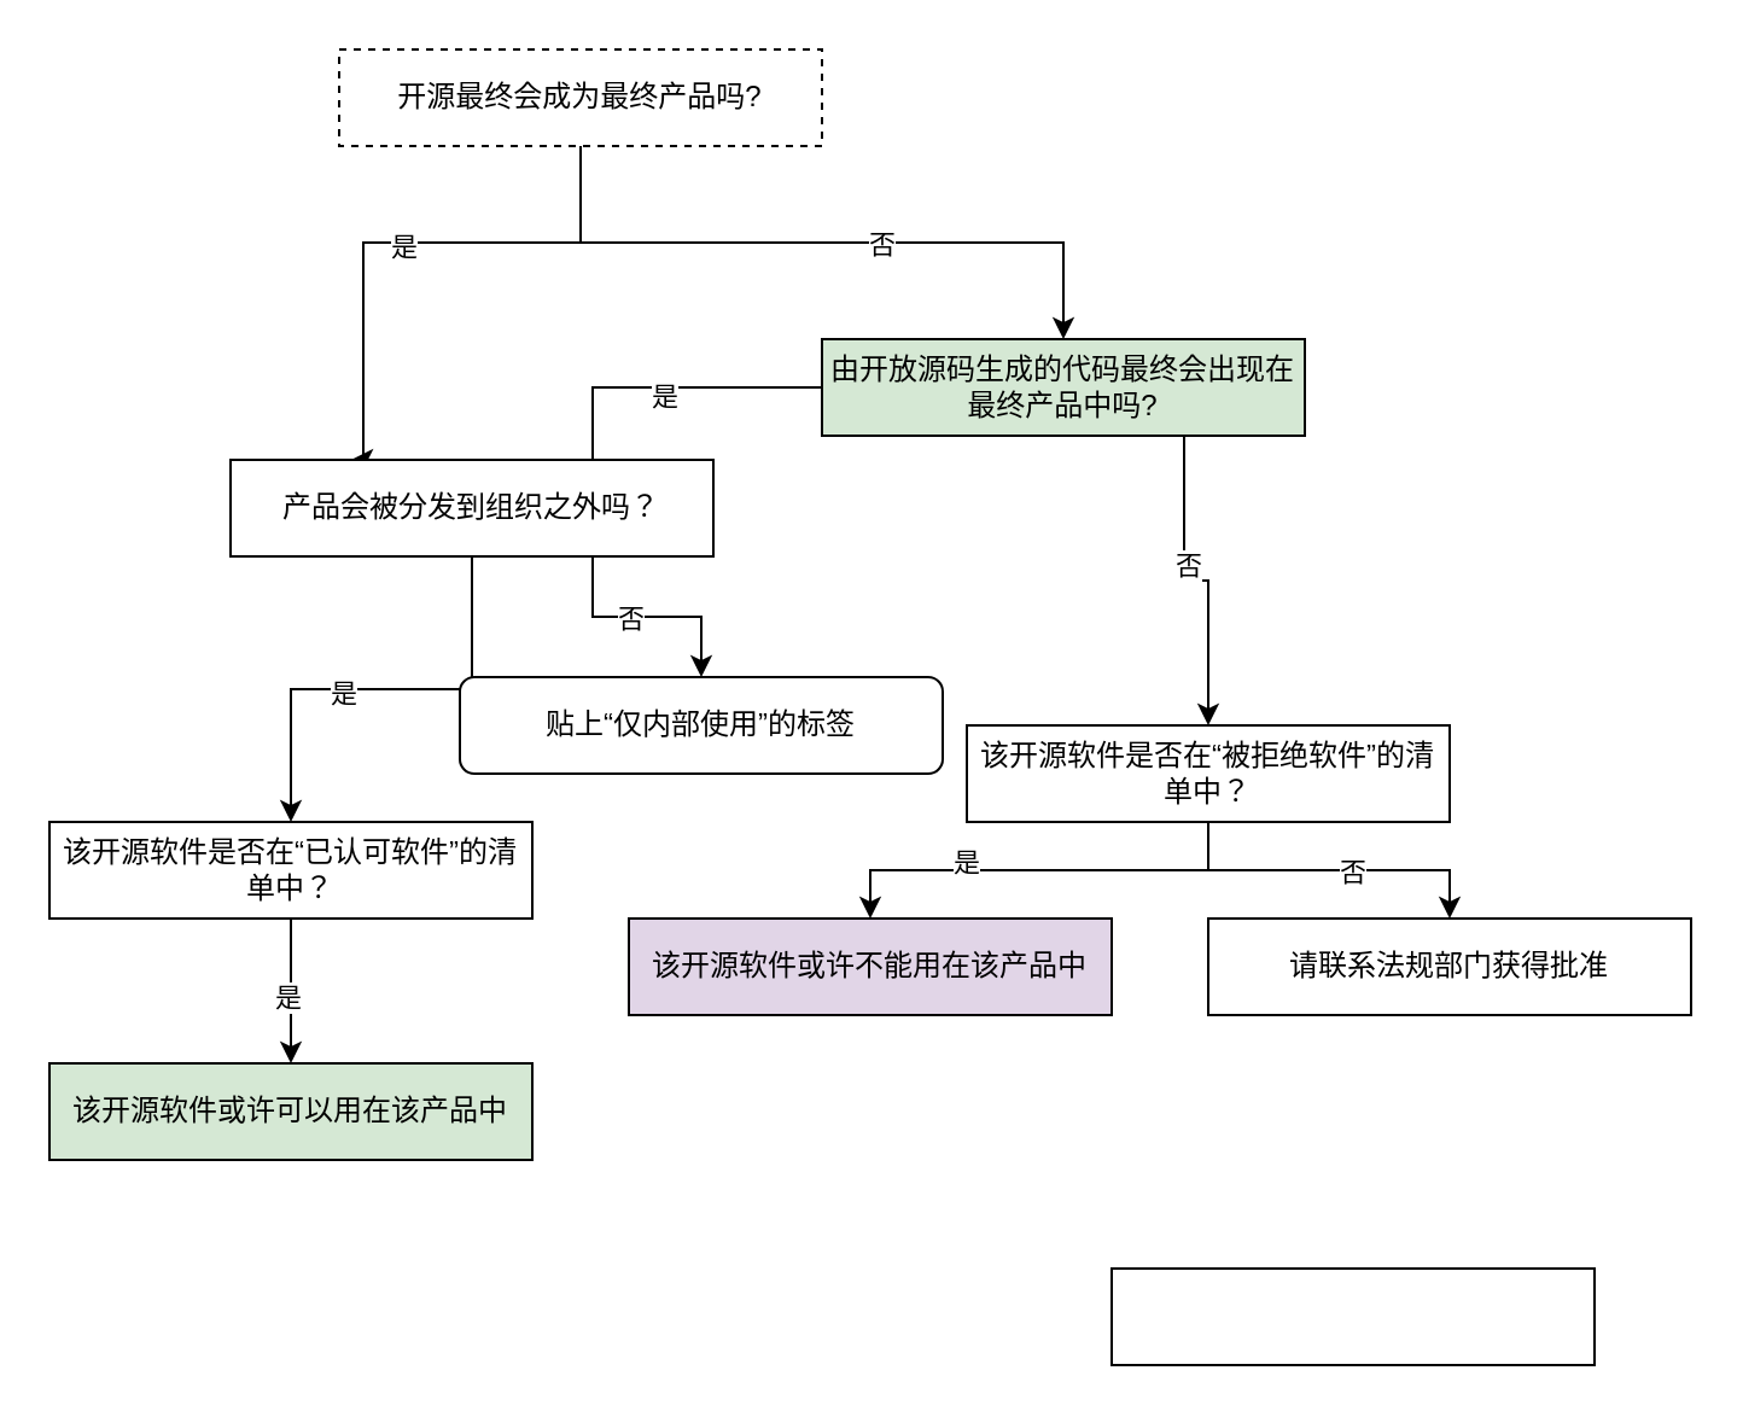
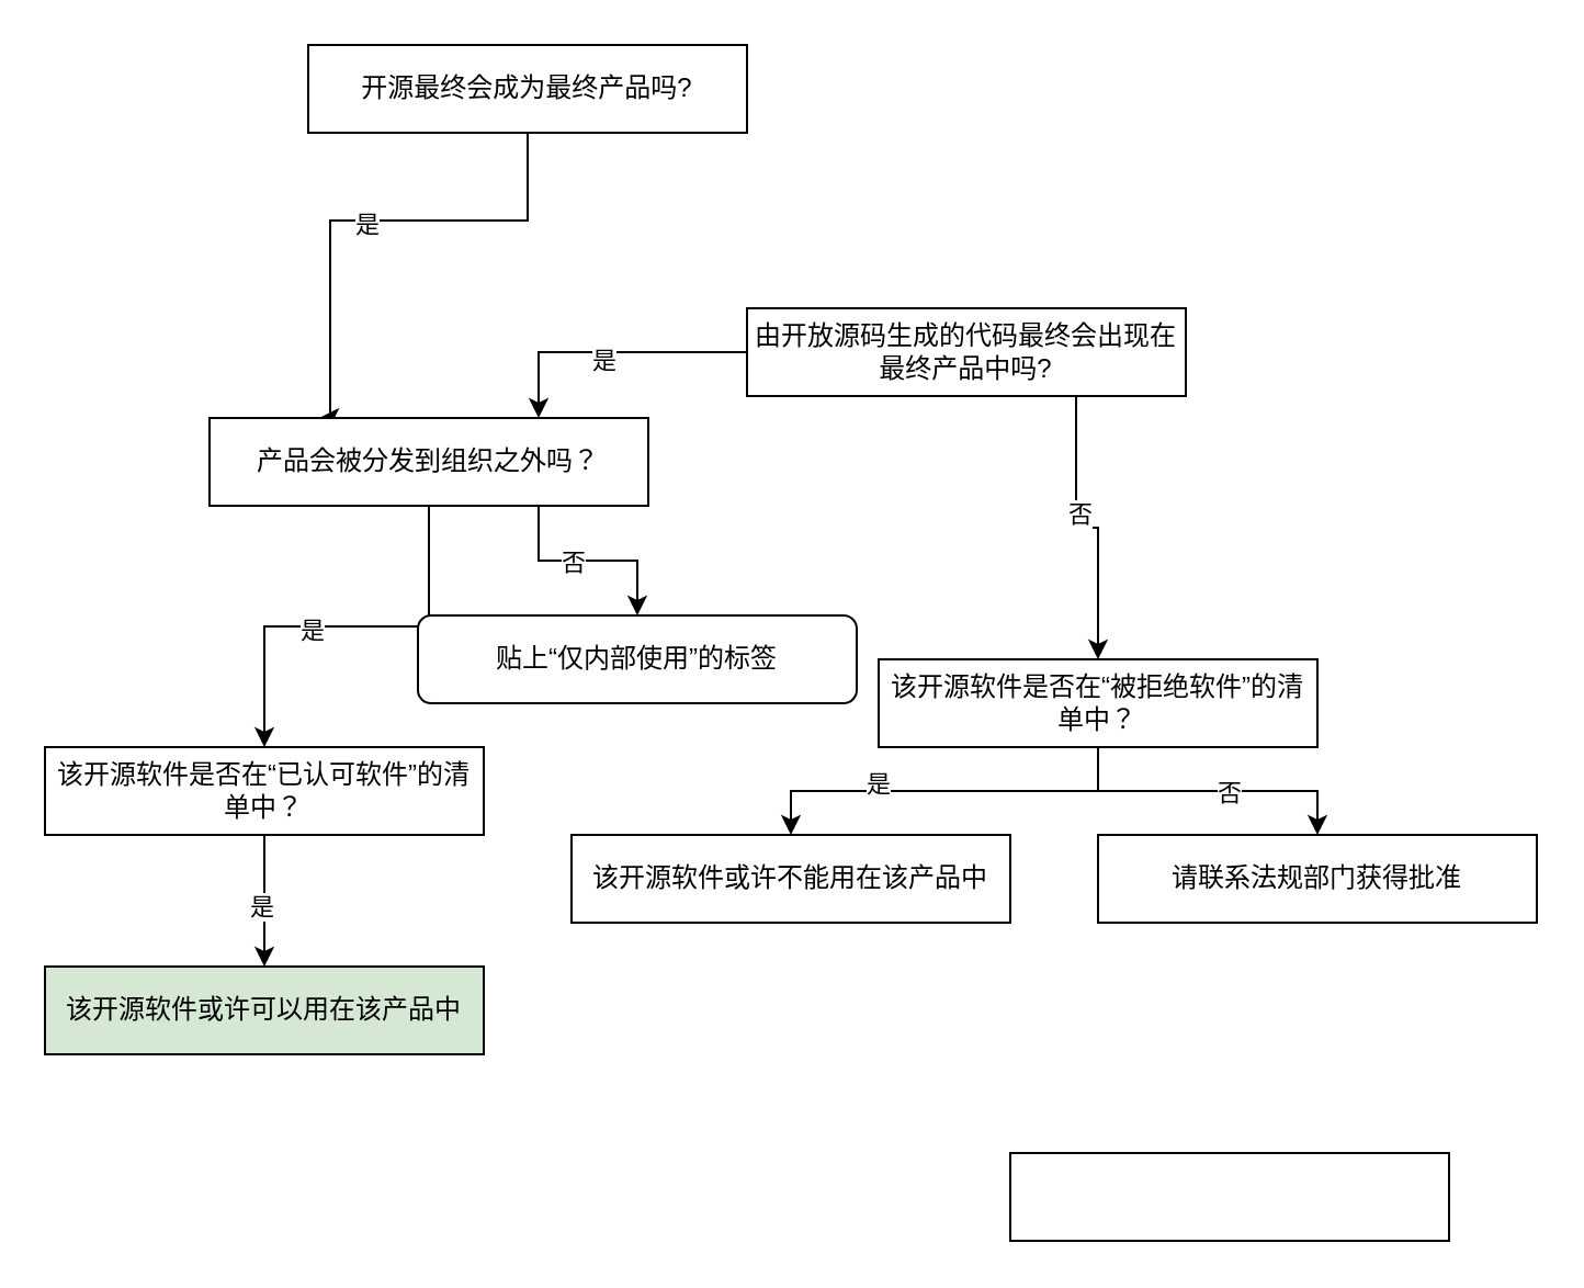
  <mxCell id="0" />
  <mxCell id="1" parent="0" />
  <mxCell id="2" value="" style="edgeStyle=orthogonalEdgeStyle;rounded=0;orthogonalLoop=1;jettySize=auto;html=1;fontSize=15;entryX=0.25;entryY=0;entryDx=0;entryDy=0;" edge="1" parent="1" source="6" target="9"><mxGeometry relative="1" as="geometry"><Array as="points"><mxPoint x="240" y="100" /><mxPoint x="150" y="100" /></Array></mxGeometry></mxCell>
  <mxCell id="3" value="是" style="edgeLabel;html=1;align=center;verticalAlign=middle;resizable=0;points=[];" vertex="1" connectable="0" parent="2"><mxGeometry x="0.01" y="1" relative="1" as="geometry"><mxPoint as="offset" /></mxGeometry></mxCell>
- <mxCell id="4" value="" style="edgeStyle=orthogonalEdgeStyle;rounded=0;orthogonalLoop=1;jettySize=auto;html=1;" edge="1" parent="1" source="6" target="18"><mxGeometry relative="1" as="geometry" /></mxCell>
- <mxCell id="5" value="否" style="edgeLabel;html=1;align=center;verticalAlign=middle;resizable=0;points=[];" vertex="1" connectable="0" parent="4"><mxGeometry x="0.17" relative="1" as="geometry"><mxPoint as="offset" /></mxGeometry></mxCell>
- <mxCell id="6" value="开源最终会成为最终产品吗?" style="rounded=0;whiteSpace=wrap;html=1;dashed=1;" vertex="1" parent="1"><mxGeometry x="140" y="20" width="200" height="40" as="geometry" /></mxCell>
+ <mxCell id="6" value="开源最终会成为最终产品吗?" style="rounded=0;whiteSpace=wrap;html=1;" vertex="1" parent="1"><mxGeometry x="140" y="20" width="200" height="40" as="geometry" /></mxCell>
  <mxCell id="7" value="" style="edgeStyle=orthogonalEdgeStyle;rounded=0;orthogonalLoop=1;jettySize=auto;html=1;" edge="1" parent="1" source="9" target="12"><mxGeometry relative="1" as="geometry" /></mxCell>
  <mxCell id="8" value="是" style="edgeLabel;html=1;align=center;verticalAlign=middle;resizable=0;points=[];" vertex="1" connectable="0" parent="7"><mxGeometry x="0.175" y="1" relative="1" as="geometry"><mxPoint as="offset" /></mxGeometry></mxCell>
  <mxCell id="9" value="产品会被分发到组织之外吗？" style="rounded=0;whiteSpace=wrap;html=1;" vertex="1" parent="1"><mxGeometry x="95" y="190" width="200" height="40" as="geometry" /></mxCell>
  <mxCell id="10" value="" style="edgeStyle=orthogonalEdgeStyle;rounded=0;orthogonalLoop=1;jettySize=auto;html=1;" edge="1" parent="1" source="12" target="13"><mxGeometry relative="1" as="geometry" /></mxCell>
  <mxCell id="11" value="是" style="edgeLabel;html=1;align=center;verticalAlign=middle;resizable=0;points=[];" vertex="1" connectable="0" parent="10"><mxGeometry x="0.05" y="-2" relative="1" as="geometry"><mxPoint as="offset" /></mxGeometry></mxCell>
  <mxCell id="12" value="该开源软件是否在“已认可软件”的清单中？" style="rounded=0;whiteSpace=wrap;html=1;" vertex="1" parent="1"><mxGeometry x="20" y="340" width="200" height="40" as="geometry" /></mxCell>
  <mxCell id="13" value="该开源软件或许可以用在该产品中" style="rounded=0;whiteSpace=wrap;html=1;fillColor=#d5e8d4;" vertex="1" parent="1"><mxGeometry x="20" y="440" width="200" height="40" as="geometry" /></mxCell>
- <mxCell id="14" value="" style="edgeStyle=orthogonalEdgeStyle;rounded=0;orthogonalLoop=1;jettySize=auto;html=1;exitX=0;exitY=0.5;exitDx=0;exitDy=0;entryX=0.75;entryY=0;entryDx=0;entryDy=0;endArrow=none;" edge="1" parent="1" source="18" target="9"><mxGeometry relative="1" as="geometry" /></mxCell>
+ <mxCell id="14" value="" style="edgeStyle=orthogonalEdgeStyle;rounded=0;orthogonalLoop=1;jettySize=auto;html=1;exitX=0;exitY=0.5;exitDx=0;exitDy=0;entryX=0.75;entryY=0;entryDx=0;entryDy=0;" edge="1" parent="1" source="18" target="9"><mxGeometry relative="1" as="geometry" /></mxCell>
  <mxCell id="15" value="是" style="edgeLabel;html=1;align=center;verticalAlign=middle;resizable=0;points=[];" vertex="1" connectable="0" parent="14"><mxGeometry x="0.05" y="3" relative="1" as="geometry"><mxPoint as="offset" /></mxGeometry></mxCell>
  <mxCell id="16" value="" style="edgeStyle=orthogonalEdgeStyle;rounded=0;orthogonalLoop=1;jettySize=auto;html=1;exitX=0.75;exitY=1;exitDx=0;exitDy=0;" edge="1" parent="1" source="18" target="23"><mxGeometry relative="1" as="geometry" /></mxCell>
  <mxCell id="17" value="否" style="edgeLabel;html=1;align=center;verticalAlign=middle;resizable=0;points=[];" vertex="1" connectable="0" parent="16"><mxGeometry x="-0.191" y="1" relative="1" as="geometry"><mxPoint as="offset" /></mxGeometry></mxCell>
- <mxCell id="18" value="由开放源码生成的代码最终会出现在最终产品中吗?" style="rounded=0;whiteSpace=wrap;html=1;fillColor=#d5e8d4;" vertex="1" parent="1"><mxGeometry x="340" y="140" width="200" height="40" as="geometry" /></mxCell>
+ <mxCell id="18" value="由开放源码生成的代码最终会出现在最终产品中吗?" style="rounded=0;whiteSpace=wrap;html=1;" vertex="1" parent="1"><mxGeometry x="340" y="140" width="200" height="40" as="geometry" /></mxCell>
  <mxCell id="19" value="" style="edgeStyle=orthogonalEdgeStyle;rounded=0;orthogonalLoop=1;jettySize=auto;html=1;" edge="1" parent="1" source="23" target="28"><mxGeometry relative="1" as="geometry" /></mxCell>
  <mxCell id="20" value="否" style="edgeLabel;html=1;align=center;verticalAlign=middle;resizable=0;points=[];" vertex="1" connectable="0" parent="19"><mxGeometry x="0.129" relative="1" as="geometry"><mxPoint as="offset" /></mxGeometry></mxCell>
  <mxCell id="21" value="" style="edgeStyle=orthogonalEdgeStyle;rounded=0;orthogonalLoop=1;jettySize=auto;html=1;" edge="1" parent="1" source="23" target="29"><mxGeometry relative="1" as="geometry" /></mxCell>
  <mxCell id="22" value="是" style="edgeLabel;html=1;align=center;verticalAlign=middle;resizable=0;points=[];" vertex="1" connectable="0" parent="21"><mxGeometry x="0.344" y="-4" relative="1" as="geometry"><mxPoint as="offset" /></mxGeometry></mxCell>
  <mxCell id="23" value="该开源软件是否在“被拒绝软件”的清单中？" style="rounded=0;whiteSpace=wrap;html=1;" vertex="1" parent="1"><mxGeometry x="400" y="300" width="200" height="40" as="geometry" /></mxCell>
  <mxCell id="24" value="" style="rounded=0;whiteSpace=wrap;html=1;" vertex="1" parent="1"><mxGeometry x="460" y="525" width="200" height="40" as="geometry" /></mxCell>
  <mxCell id="25" value="" style="edgeStyle=orthogonalEdgeStyle;rounded=0;orthogonalLoop=1;jettySize=auto;html=1;exitX=0.75;exitY=1;exitDx=0;exitDy=0;" edge="1" parent="1" source="9" target="27"><mxGeometry relative="1" as="geometry"><mxPoint x="190" y="280" as="targetPoint" /></mxGeometry></mxCell>
  <mxCell id="26" value="否" style="edgeLabel;html=1;align=center;verticalAlign=middle;resizable=0;points=[];" vertex="1" connectable="0" parent="25"><mxGeometry x="-0.167" relative="1" as="geometry"><mxPoint as="offset" /></mxGeometry></mxCell>
  <mxCell id="27" value="贴上“仅内部使用”的标签" style="whiteSpace=wrap;html=1;rounded=1;" vertex="1" parent="1"><mxGeometry x="190" y="280" width="200" height="40" as="geometry" /></mxCell>
  <mxCell id="28" value="请联系法规部门获得批准" style="rounded=0;whiteSpace=wrap;html=1;" vertex="1" parent="1"><mxGeometry x="500" y="380" width="200" height="40" as="geometry" /></mxCell>
- <mxCell id="29" value="该开源软件或许不能用在该产品中" style="rounded=0;whiteSpace=wrap;html=1;fillColor=#e1d5e7;" vertex="1" parent="1"><mxGeometry x="260" y="380" width="200" height="40" as="geometry" /></mxCell>
+ <mxCell id="29" value="该开源软件或许不能用在该产品中" style="rounded=0;whiteSpace=wrap;html=1;" vertex="1" parent="1"><mxGeometry x="260" y="380" width="200" height="40" as="geometry" /></mxCell>
